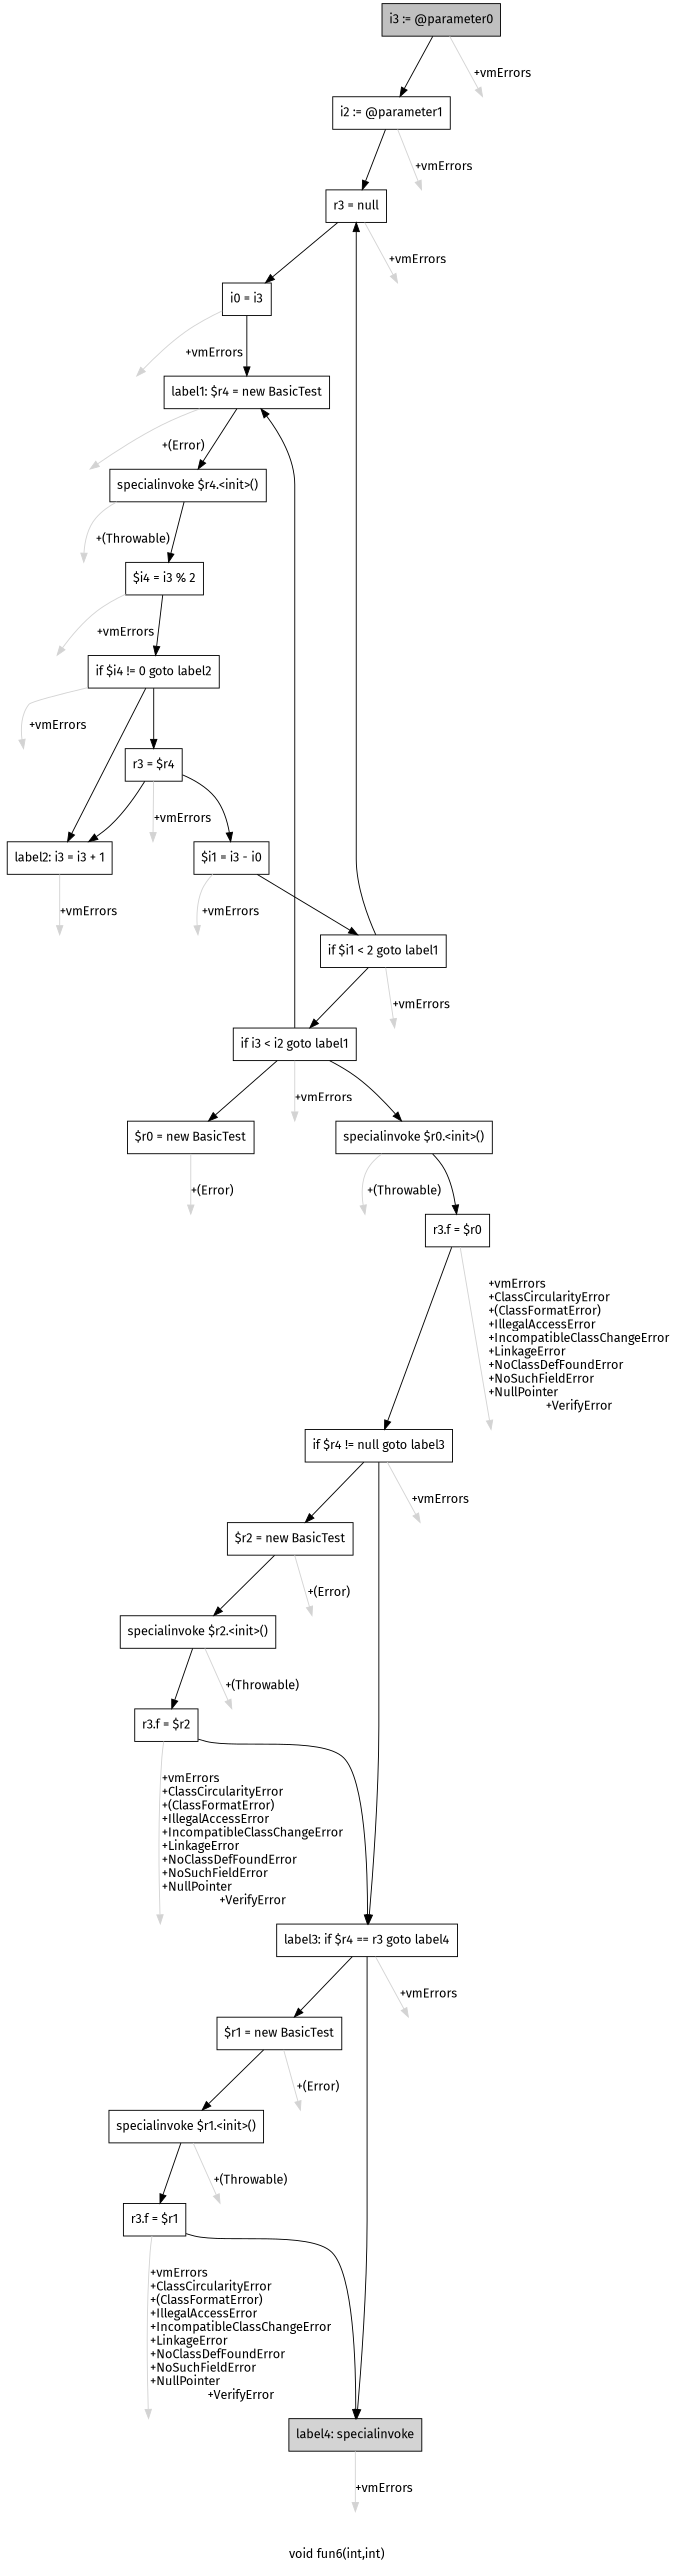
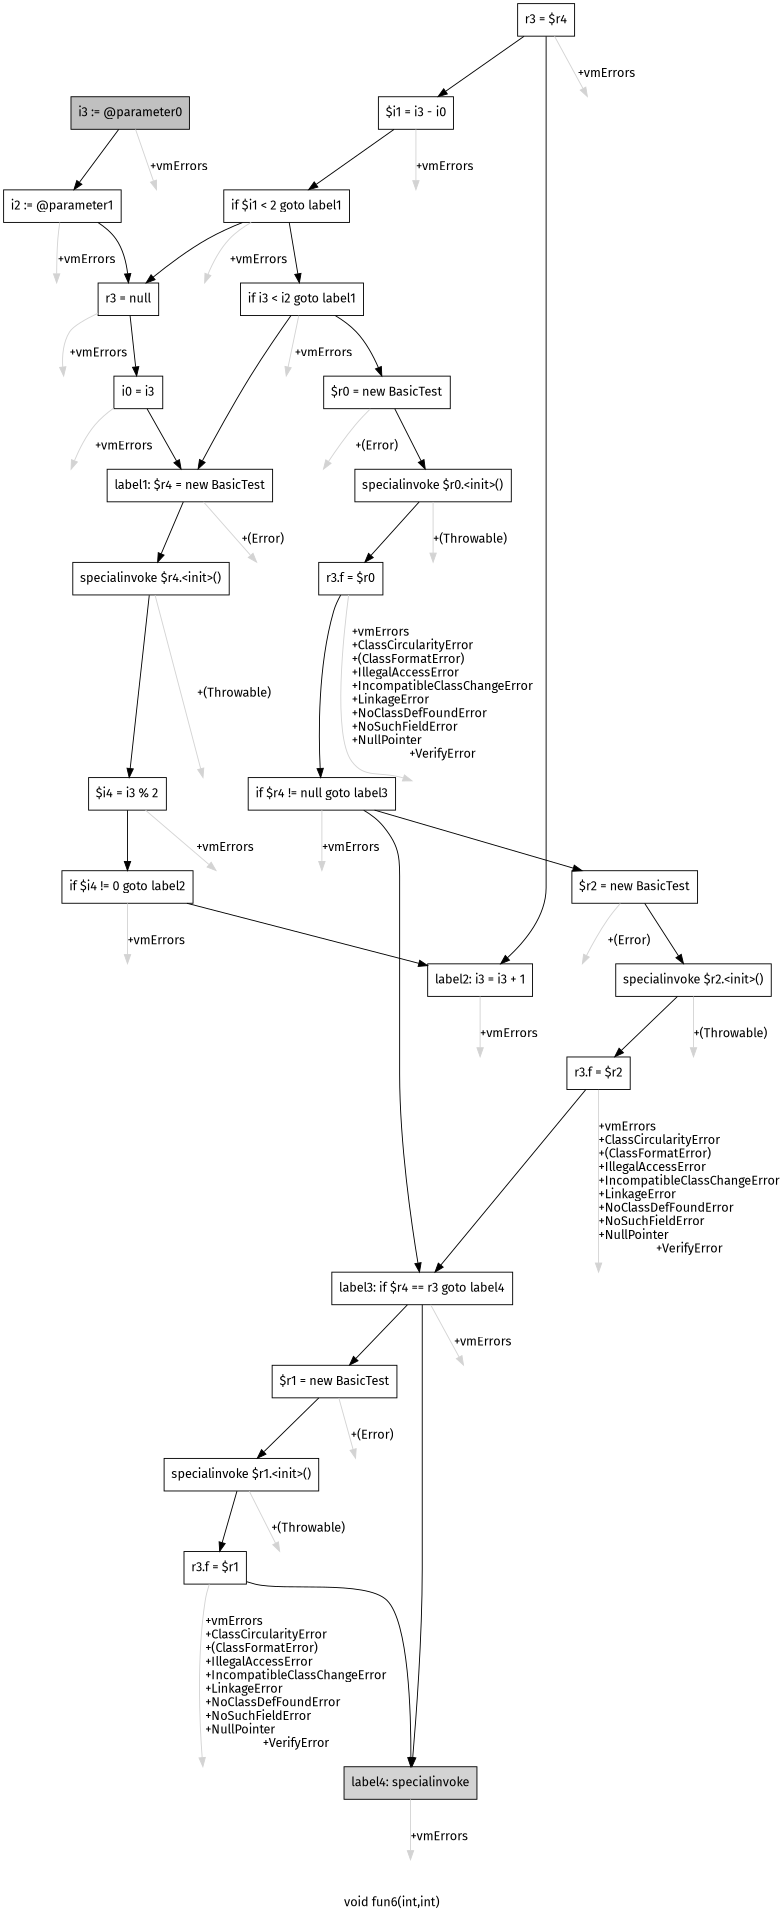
  digraph {
    fontname="Fira Sans"
    label="void fun6(int,int)"
    node [fontname="Fira Sans" shape=box style=invis]
    edge [color=black fontname="Fira Sans"]
    n1 [fillcolor=gray label="i3 := @parameter0" style=filled]
    n2 [label="i2 := @parameter1" style=""]
    n3 [label=Esc]
    n4 [label="r3 = null" style=""]
    n5 [label=Esc]
    n6 [label="i0 = i3" style=""]
    n7 [label=Esc]
    n8 [label="label1: $r4 = new BasicTest" style=""]
    n9 [label=Esc]
    n10 [label="specialinvoke $r4.<init>()" style=""]
    n11 [label=Esc]
    n12 [label="$i4 = i3 % 2" style=""]
    n13 [label=Esc]
    n14 [label="if $i4 != 0 goto label2" style=""]
    n15 [label=Esc]
    n16 [label="r3 = $r4" style=""]
    n17 [label="label2: i3 = i3 + 1" style=""]
    n18 [label=Esc]
    n19 [label=Esc]
    n20 [label="$i1 = i3 - i0" style=""]
    n21 [label=Esc]
    n22 [label="if $i1 < 2 goto label1" style=""]
    n23 [label=Esc]
    n24 [label="if i3 < i2 goto label1" style=""]
    n25 [label=Esc]
    n26 [label="$r0 = new BasicTest" style=""]
    n27 [label=Esc]
    n28 [label="specialinvoke $r0.<init>()" style=""]
    n29 [label=Esc]
    n30 [label="r3.f = $r0" style=""]
    n31 [label=Esc]
    n32 [label="if $r4 != null goto label3" style=""]
    n33 [label=Esc]
    n34 [label="$r2 = new BasicTest" style=""]
    n35 [label="label3: if $r4 == r3 goto label4" style=""]
    n36 [label=Esc]
    n37 [label="specialinvoke $r2.<init>()" style=""]
    n38 [label=Esc]
    n39 [label="$r1 = new BasicTest" style=""]
    n40 [fillcolor=lightgray label="label4: specialinvoke" style=filled]
    n41 [label=Esc]
    n42 [label="r3.f = $r2" style=""]
    n43 [label=Esc]
    n44 [label="specialinvoke $r1.<init>()" style=""]
    n45 [label=Esc]
    n46 [label=Esc]
    n47 [label=Esc]
    n48 [label="r3.f = $r1" style=""]
    n49 [label=Esc]
    n50 [label=Esc]
    n1 -> n2
    n1 -> n3 [color=lightgray label="\l+vmErrors"]
    n2 -> n4
    n2 -> n5 [color=lightgray label="\l+vmErrors"]
    n4 -> n6
    n4 -> n7 [color=lightgray label="\l+vmErrors"]
    n6 -> n8
    n6 -> n9 [color=lightgray label="\l+vmErrors"]
    n8 -> n10
    n8 -> n11 [color=lightgray label="\l+(Error)"]
    n10 -> n12
    n10 -> n13 [color=lightgray label="\l+(Throwable)"]
    n12 -> n14
    n12 -> n15 [color=lightgray label="\l+vmErrors"]
-   n14 -> n16
    n14 -> n17
    n14 -> n18 [color=lightgray label="\l+vmErrors"]
    n16 -> n17
    n16 -> n19 [color=lightgray label="\l+vmErrors"]
    n16 -> n20
    n17 -> n21 [color=lightgray label="\l+vmErrors"]
    n20 -> n22
    n20 -> n23 [color=lightgray label="\l+vmErrors"]
    n22 -> n4
    n22 -> n24
    n22 -> n25 [color=lightgray label="\l+vmErrors"]
    n24 -> n8
    n24 -> n26
    n24 -> n27 [color=lightgray label="\l+vmErrors"]
-   n24 -> n28
+   n26 -> n28
    n26 -> n29 [color=lightgray label="\l+(Error)"]
    n28 -> n30
    n28 -> n31 [color=lightgray label="\l+(Throwable)"]
    n30 -> n32
    n30 -> n33 [color=lightgray label="\l+vmErrors\l+ClassCircularityError\l+(ClassFormatError)\l+IllegalAccessError\l+IncompatibleClassChangeError\l+LinkageError\l+NoClassDefFoundError\l+NoSuchFieldError\l+NullPointer\l+VerifyError"]
    n32 -> n34
    n32 -> n35
    n32 -> n36 [color=lightgray label="\l+vmErrors"]
    n34 -> n37
    n34 -> n38 [color=lightgray label="\l+(Error)"]
    n35 -> n39
    n35 -> n40
    n35 -> n41 [color=lightgray label="\l+vmErrors"]
    n37 -> n42
    n37 -> n43 [color=lightgray label="\l+(Throwable)"]
    n39 -> n44
    n39 -> n45 [color=lightgray label="\l+(Error)"]
    n40 -> n46 [color=lightgray label="\l+vmErrors"]
    n42 -> n35
    n42 -> n47 [color=lightgray label="\l+vmErrors\l+ClassCircularityError\l+(ClassFormatError)\l+IllegalAccessError\l+IncompatibleClassChangeError\l+LinkageError\l+NoClassDefFoundError\l+NoSuchFieldError\l+NullPointer\l+VerifyError"]
    n44 -> n48
    n44 -> n49 [color=lightgray label="\l+(Throwable)"]
    n48 -> n40
    n48 -> n50 [color=lightgray label="\l+vmErrors\l+ClassCircularityError\l+(ClassFormatError)\l+IllegalAccessError\l+IncompatibleClassChangeError\l+LinkageError\l+NoClassDefFoundError\l+NoSuchFieldError\l+NullPointer\l+VerifyError"]
  }
